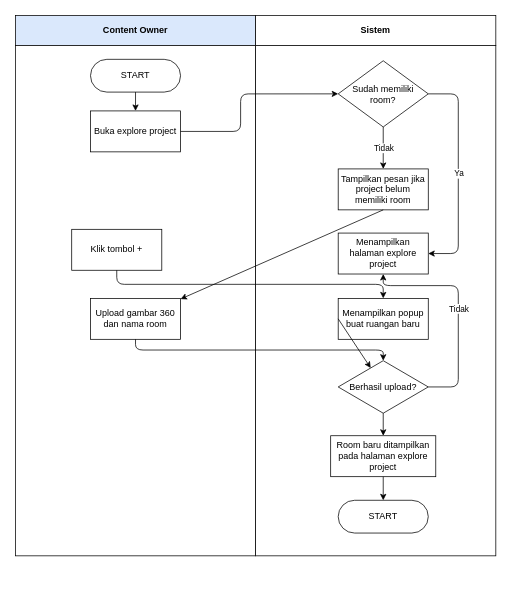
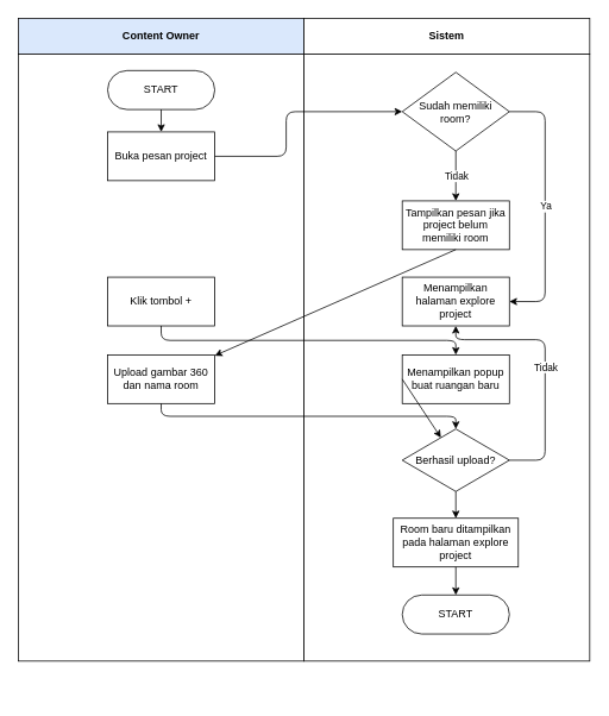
  <mxCell id="0" />
  <mxCell id="1" parent="0" />
  <mxCell id="2" value="Content Owner" style="rounded=0;whiteSpace=wrap;html=1;fontStyle=1;fillColor=#dae8fc;" parent="1" vertex="1"><mxGeometry x="20" y="20" width="320" height="40" as="geometry" /></mxCell>
  <mxCell id="3" value="Sistem" style="rounded=0;whiteSpace=wrap;html=1;fontStyle=1" parent="1" vertex="1"><mxGeometry x="340" y="20" width="320" height="40" as="geometry" /></mxCell>
  <mxCell id="4" value="" style="group" parent="1" vertex="1" connectable="0"><mxGeometry x="20" y="60" width="640" height="720" as="geometry" /></mxCell>
  <mxCell id="5" value="" style="rounded=0;whiteSpace=wrap;html=1;fontStyle=1" parent="4" vertex="1"><mxGeometry width="320" height="680" as="geometry" /></mxCell>
  <mxCell id="6" value="" style="rounded=0;whiteSpace=wrap;html=1;fontStyle=1" parent="4" vertex="1"><mxGeometry x="320" width="320" height="680" as="geometry" /></mxCell>
  <mxCell id="7" value="START" style="rounded=1;whiteSpace=wrap;html=1;arcSize=50;" parent="4" vertex="1"><mxGeometry x="100" y="18.545" width="120" height="43.636" as="geometry" /></mxCell>
- <mxCell id="8" value="Buka explore project" style="rounded=0;whiteSpace=wrap;html=1;" parent="4" vertex="1"><mxGeometry x="100" y="87.273" width="120" height="54.545" as="geometry" /></mxCell>
+ <mxCell id="8" value="Buka pesan project" style="rounded=0;whiteSpace=wrap;html=1;" parent="4" vertex="1"><mxGeometry x="100" y="87.273" width="120" height="54.545" as="geometry" /></mxCell>
  <mxCell id="9" value="" style="endArrow=classic;html=1;exitX=0.5;exitY=1;exitDx=0;exitDy=0;" parent="4" source="7" target="8" edge="1"><mxGeometry width="50" height="50" relative="1" as="geometry"><mxPoint x="360" y="204.0" as="sourcePoint" /><mxPoint x="410" y="149.455" as="targetPoint" /></mxGeometry></mxCell>
  <mxCell id="10" value="Tampilkan pesan jika project belum memiliki room" style="rounded=0;whiteSpace=wrap;html=1;" parent="4" vertex="1"><mxGeometry x="430" y="164.543" width="120" height="54.545" as="geometry" /></mxCell>
  <mxCell id="11" value="Menampilkan halaman explore project" style="rounded=0;whiteSpace=wrap;html=1;" parent="4" vertex="1"><mxGeometry x="430" y="250.002" width="120" height="54.545" as="geometry" /></mxCell>
  <mxCell id="12" value="" style="endArrow=classic;html=1;entryX=0;entryY=0.5;entryDx=0;entryDy=0;edgeStyle=orthogonalEdgeStyle;" parent="4" source="8" target="13" edge="1"><mxGeometry width="50" height="50" relative="1" as="geometry"><mxPoint x="360" y="196.364" as="sourcePoint" /><mxPoint x="410" y="141.818" as="targetPoint" /><Array as="points"><mxPoint x="300" y="115" /><mxPoint x="300" y="65" /></Array></mxGeometry></mxCell>
  <mxCell id="13" value="&lt;div&gt;Sudah memiliki&lt;/div&gt;&lt;div&gt;room?&lt;/div&gt;" style="rhombus;whiteSpace=wrap;html=1;" parent="4" vertex="1"><mxGeometry x="430" y="20.46" width="120" height="88.18" as="geometry" /></mxCell>
  <mxCell id="14" value="" style="endArrow=classic;html=1;exitX=1;exitY=0.5;exitDx=0;exitDy=0;entryX=1;entryY=0.5;entryDx=0;entryDy=0;edgeStyle=orthogonalEdgeStyle;" parent="4" source="13" edge="1" target="11"><mxGeometry relative="1" as="geometry"><mxPoint x="330" y="120" as="sourcePoint" /><mxPoint x="740" y="210" as="targetPoint" /><Array as="points"><mxPoint x="590" y="65" /><mxPoint x="590" y="277" /></Array></mxGeometry></mxCell>
  <mxCell id="15" value="Ya" style="edgeLabel;resizable=0;html=1;align=center;verticalAlign=middle;" parent="14" connectable="0" vertex="1"><mxGeometry relative="1" as="geometry" /></mxCell>
  <mxCell id="16" value="" style="endArrow=classic;html=1;exitX=0.5;exitY=1;exitDx=0;exitDy=0;" edge="1" parent="4" source="13" target="10"><mxGeometry relative="1" as="geometry"><mxPoint x="330" y="200" as="sourcePoint" /><mxPoint x="430" y="200" as="targetPoint" /></mxGeometry></mxCell>
  <mxCell id="17" value="Tidak" style="edgeLabel;resizable=0;html=1;align=center;verticalAlign=middle;" connectable="0" vertex="1" parent="16"><mxGeometry relative="1" as="geometry" /></mxCell>
  <mxCell id="18" value="" style="endArrow=classic;html=1;exitX=0.5;exitY=1;exitDx=0;exitDy=0;" edge="1" parent="4" source="10" target="22"><mxGeometry width="50" height="50" relative="1" as="geometry"><mxPoint x="360" y="220" as="sourcePoint" /><mxPoint x="410" y="170" as="targetPoint" /></mxGeometry></mxCell>
- <mxCell id="19" value="Klik tombol +" style="rounded=0;whiteSpace=wrap;html=1;" vertex="1" parent="4"><mxGeometry x="75" y="245.002" width="120" height="54.545" as="geometry" /></mxCell>
+ <mxCell id="19" value="Klik tombol +" style="rounded=0;whiteSpace=wrap;html=1;" vertex="1" parent="4"><mxGeometry x="100" y="250.002" width="120" height="54.545" as="geometry" /></mxCell>
  <mxCell id="20" value="Menampilkan popup buat ruangan baru" style="rounded=0;whiteSpace=wrap;html=1;" vertex="1" parent="4"><mxGeometry x="430" y="337.002" width="120" height="54.545" as="geometry" /></mxCell>
  <mxCell id="21" value="" style="endArrow=classic;html=1;exitX=0.5;exitY=1;exitDx=0;exitDy=0;entryX=0.5;entryY=0;entryDx=0;entryDy=0;edgeStyle=orthogonalEdgeStyle;" edge="1" parent="4" source="19" target="20"><mxGeometry width="50" height="50" relative="1" as="geometry"><mxPoint x="360" y="320" as="sourcePoint" /><mxPoint x="410" y="270" as="targetPoint" /></mxGeometry></mxCell>
  <mxCell id="22" value="Upload gambar 360 dan nama room" style="rounded=0;whiteSpace=wrap;html=1;" vertex="1" parent="4"><mxGeometry x="100" y="337.002" width="120" height="54.545" as="geometry" /></mxCell>
  <mxCell id="23" value="" style="endArrow=classic;html=1;exitX=0;exitY=0.5;exitDx=0;exitDy=0;" edge="1" parent="4" source="20" target="25"><mxGeometry width="50" height="50" relative="1" as="geometry"><mxPoint x="360" y="320" as="sourcePoint" /><mxPoint x="410" y="270" as="targetPoint" /></mxGeometry></mxCell>
  <mxCell id="24" value="" style="endArrow=classic;html=1;exitX=0.5;exitY=1;exitDx=0;exitDy=0;entryX=0.5;entryY=0;entryDx=0;entryDy=0;edgeStyle=orthogonalEdgeStyle;" edge="1" parent="4" source="22" target="25"><mxGeometry width="50" height="50" relative="1" as="geometry"><mxPoint x="170" y="314.547" as="sourcePoint" /><mxPoint x="490" y="430.002" as="targetPoint" /></mxGeometry></mxCell>
  <mxCell id="25" value="Berhasil upload?" style="rhombus;whiteSpace=wrap;html=1;" vertex="1" parent="4"><mxGeometry x="430" y="420" width="120" height="70" as="geometry" /></mxCell>
  <mxCell id="26" value="" style="endArrow=classic;html=1;exitX=1;exitY=0.5;exitDx=0;exitDy=0;entryX=0.5;entryY=1;entryDx=0;entryDy=0;edgeStyle=orthogonalEdgeStyle;" edge="1" parent="4" source="25" target="11"><mxGeometry relative="1" as="geometry"><mxPoint x="330" y="420" as="sourcePoint" /><mxPoint x="430" y="420" as="targetPoint" /><Array as="points"><mxPoint x="590" y="455" /><mxPoint x="590" y="320" /><mxPoint x="490" y="320" /></Array></mxGeometry></mxCell>
  <mxCell id="27" value="Tidak" style="edgeLabel;resizable=0;html=1;align=center;verticalAlign=middle;" connectable="0" vertex="1" parent="26"><mxGeometry relative="1" as="geometry" /></mxCell>
  <mxCell id="28" value="START" style="rounded=1;whiteSpace=wrap;html=1;arcSize=50;" vertex="1" parent="4"><mxGeometry x="430" y="605.995" width="120" height="43.636" as="geometry" /></mxCell>
  <mxCell id="29" value="Room baru ditampilkan pada halaman explore project" style="rounded=0;whiteSpace=wrap;html=1;" vertex="1" parent="4"><mxGeometry x="420" y="520" width="140" height="54.55" as="geometry" /></mxCell>
  <mxCell id="30" value="" style="endArrow=classic;html=1;exitX=0.5;exitY=1;exitDx=0;exitDy=0;entryX=0.5;entryY=0;entryDx=0;entryDy=0;" edge="1" parent="4" source="25" target="29"><mxGeometry width="50" height="50" relative="1" as="geometry"><mxPoint x="360" y="470" as="sourcePoint" /><mxPoint x="410" y="420" as="targetPoint" /></mxGeometry></mxCell>
  <mxCell id="31" value="" style="endArrow=classic;html=1;exitX=0.5;exitY=1;exitDx=0;exitDy=0;" edge="1" parent="4" source="29" target="28"><mxGeometry width="50" height="50" relative="1" as="geometry"><mxPoint x="360" y="470" as="sourcePoint" /><mxPoint x="410" y="420" as="targetPoint" /></mxGeometry></mxCell>
